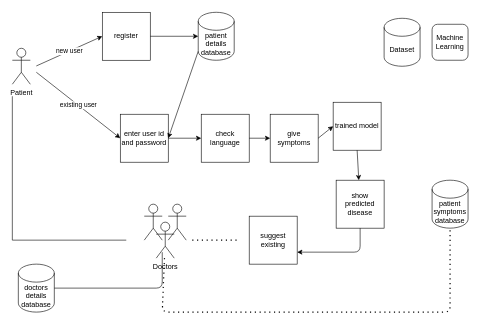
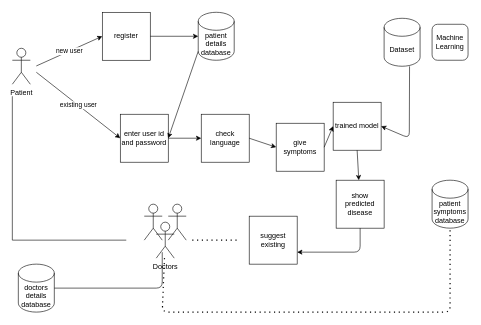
  <mxCell id="0" />
  <mxCell id="1" parent="0" />
  <mxCell id="2" value="Patient&lt;br&gt;" style="shape=umlActor;verticalLabelPosition=bottom;verticalAlign=top;html=1;outlineConnect=0;" vertex="1" parent="1"><mxGeometry x="20" y="80" width="30" height="60" as="geometry" /></mxCell>
  <mxCell id="3" value="" style="endArrow=classic;html=1;" edge="1" parent="1"><mxGeometry relative="1" as="geometry"><mxPoint x="60" y="109.5" as="sourcePoint" /><mxPoint x="170" y="60" as="targetPoint" /></mxGeometry></mxCell>
  <mxCell id="4" value="new user" style="edgeLabel;resizable=0;html=1;align=center;verticalAlign=middle;" connectable="0" vertex="1" parent="3"><mxGeometry relative="1" as="geometry" /></mxCell>
  <mxCell id="5" value="" style="endArrow=classic;html=1;" edge="1" parent="1"><mxGeometry relative="1" as="geometry"><mxPoint x="60" y="120" as="sourcePoint" /><mxPoint x="200" y="230" as="targetPoint" /></mxGeometry></mxCell>
  <mxCell id="6" value="existing user" style="edgeLabel;resizable=0;html=1;align=center;verticalAlign=middle;" connectable="0" vertex="1" parent="5"><mxGeometry relative="1" as="geometry" /></mxCell>
  <mxCell id="7" value="register" style="whiteSpace=wrap;html=1;aspect=fixed;" vertex="1" parent="1"><mxGeometry x="170" y="20" width="80" height="80" as="geometry" /></mxCell>
  <mxCell id="8" value="enter user id and password" style="whiteSpace=wrap;html=1;aspect=fixed;" vertex="1" parent="1"><mxGeometry x="200" y="190" width="80" height="80" as="geometry" /></mxCell>
  <mxCell id="9" value="patient details database" style="shape=cylinder3;whiteSpace=wrap;html=1;boundedLbl=1;backgroundOutline=1;size=15;" vertex="1" parent="1"><mxGeometry x="330" y="20" width="60" height="80" as="geometry" /></mxCell>
  <mxCell id="10" value="" style="endArrow=classic;html=1;entryX=0;entryY=0.5;entryDx=0;entryDy=0;entryPerimeter=0;" edge="1" parent="1" target="9"><mxGeometry width="50" height="50" relative="1" as="geometry"><mxPoint x="250" y="60" as="sourcePoint" /><mxPoint x="300" y="10" as="targetPoint" /></mxGeometry></mxCell>
  <mxCell id="11" value="" style="endArrow=classic;html=1;exitX=0;exitY=1;exitDx=0;exitDy=-15;exitPerimeter=0;entryX=1;entryY=0.5;entryDx=0;entryDy=0;" edge="1" parent="1" source="9" target="8"><mxGeometry width="50" height="50" relative="1" as="geometry"><mxPoint x="350" y="300" as="sourcePoint" /><mxPoint x="400" y="250" as="targetPoint" /></mxGeometry></mxCell>
  <mxCell id="12" value="check language" style="whiteSpace=wrap;html=1;aspect=fixed;" vertex="1" parent="1"><mxGeometry x="335" y="190" width="80" height="80" as="geometry" /></mxCell>
- <mxCell id="13" value="give symptoms" style="whiteSpace=wrap;html=1;aspect=fixed;" vertex="1" parent="1"><mxGeometry x="450" y="190" width="80" height="80" as="geometry" /></mxCell>
+ <mxCell id="13" value="give symptoms" style="whiteSpace=wrap;html=1;aspect=fixed;" vertex="1" parent="1"><mxGeometry x="460" y="205" width="80" height="80" as="geometry" /></mxCell>
  <mxCell id="14" value="trained model" style="whiteSpace=wrap;html=1;aspect=fixed;" vertex="1" parent="1"><mxGeometry x="555" y="170" width="80" height="80" as="geometry" /></mxCell>
  <mxCell id="15" value="show predicted disease" style="whiteSpace=wrap;html=1;aspect=fixed;" vertex="1" parent="1"><mxGeometry x="560" y="300" width="80" height="80" as="geometry" /></mxCell>
  <mxCell id="16" value="suggest existing" style="whiteSpace=wrap;html=1;aspect=fixed;" vertex="1" parent="1"><mxGeometry x="415" y="360" width="80" height="80" as="geometry" /></mxCell>
  <mxCell id="17" value="" style="shape=umlActor;verticalLabelPosition=bottom;verticalAlign=top;html=1;outlineConnect=0;" vertex="1" parent="1"><mxGeometry x="240" y="340" width="30" height="60" as="geometry" /></mxCell>
  <mxCell id="18" value="" style="shape=umlActor;verticalLabelPosition=bottom;verticalAlign=top;html=1;outlineConnect=0;" vertex="1" parent="1"><mxGeometry x="280" y="340" width="30" height="60" as="geometry" /></mxCell>
  <mxCell id="19" value="Doctors" style="shape=umlActor;verticalLabelPosition=bottom;verticalAlign=top;html=1;outlineConnect=0;" vertex="1" parent="1"><mxGeometry x="260" y="370" width="30" height="60" as="geometry" /></mxCell>
  <mxCell id="20" value="" style="endArrow=none;html=1;" edge="1" parent="1"><mxGeometry width="50" height="50" relative="1" as="geometry"><mxPoint x="210" y="400" as="sourcePoint" /><mxPoint x="20" y="400" as="targetPoint" /></mxGeometry></mxCell>
  <mxCell id="21" value="" style="endArrow=none;html=1;" edge="1" parent="1"><mxGeometry width="50" height="50" relative="1" as="geometry"><mxPoint x="20" y="160" as="sourcePoint" /><mxPoint x="20" y="400" as="targetPoint" /></mxGeometry></mxCell>
  <mxCell id="22" value="" style="endArrow=none;dashed=1;html=1;dashPattern=1 3;strokeWidth=2;" edge="1" parent="1"><mxGeometry width="50" height="50" relative="1" as="geometry"><mxPoint x="320" y="400" as="sourcePoint" /><mxPoint x="400" y="400" as="targetPoint" /></mxGeometry></mxCell>
  <mxCell id="23" value="" style="endArrow=classic;html=1;exitX=0.5;exitY=1;exitDx=0;exitDy=0;entryX=1;entryY=0.75;entryDx=0;entryDy=0;" edge="1" parent="1" source="15" target="16"><mxGeometry width="50" height="50" relative="1" as="geometry"><mxPoint x="350" y="450" as="sourcePoint" /><mxPoint x="400" y="400" as="targetPoint" /><Array as="points"><mxPoint x="600" y="420" /></Array></mxGeometry></mxCell>
  <mxCell id="24" value="" style="endArrow=classic;html=1;exitX=0.5;exitY=1;exitDx=0;exitDy=0;" edge="1" parent="1" source="14" target="15"><mxGeometry width="50" height="50" relative="1" as="geometry"><mxPoint x="350" y="450" as="sourcePoint" /><mxPoint x="400" y="400" as="targetPoint" /></mxGeometry></mxCell>
  <mxCell id="25" value="" style="endArrow=classic;html=1;entryX=0;entryY=0.5;entryDx=0;entryDy=0;" edge="1" parent="1" target="12"><mxGeometry width="50" height="50" relative="1" as="geometry"><mxPoint x="280" y="230" as="sourcePoint" /><mxPoint x="400" y="400" as="targetPoint" /></mxGeometry></mxCell>
  <mxCell id="26" value="" style="endArrow=classic;html=1;exitX=1;exitY=0.5;exitDx=0;exitDy=0;entryX=0;entryY=0.5;entryDx=0;entryDy=0;" edge="1" parent="1" source="12" target="13"><mxGeometry width="50" height="50" relative="1" as="geometry"><mxPoint x="350" y="450" as="sourcePoint" /><mxPoint x="400" y="400" as="targetPoint" /></mxGeometry></mxCell>
  <mxCell id="27" value="" style="endArrow=classic;html=1;exitX=1;exitY=0.5;exitDx=0;exitDy=0;entryX=0;entryY=0.5;entryDx=0;entryDy=0;" edge="1" parent="1" source="13" target="14"><mxGeometry width="50" height="50" relative="1" as="geometry"><mxPoint x="350" y="450" as="sourcePoint" /><mxPoint x="400" y="400" as="targetPoint" /></mxGeometry></mxCell>
  <mxCell id="28" value="patient symptoms database" style="shape=cylinder3;whiteSpace=wrap;html=1;boundedLbl=1;backgroundOutline=1;size=15;" vertex="1" parent="1"><mxGeometry x="720" y="300" width="60" height="80" as="geometry" /></mxCell>
  <mxCell id="29" value="" style="endArrow=none;dashed=1;html=1;dashPattern=1 3;strokeWidth=2;entryX=0.5;entryY=1;entryDx=0;entryDy=0;entryPerimeter=0;" edge="1" parent="1" source="19" target="28"><mxGeometry width="50" height="50" relative="1" as="geometry"><mxPoint x="390" y="530" as="sourcePoint" /><mxPoint x="400" y="390" as="targetPoint" /><Array as="points"><mxPoint x="270" y="520" /><mxPoint x="750" y="520" /></Array></mxGeometry></mxCell>
  <mxCell id="30" value="doctors details database" style="shape=cylinder3;whiteSpace=wrap;html=1;boundedLbl=1;backgroundOutline=1;size=15;" vertex="1" parent="1"><mxGeometry x="30" y="440" width="60" height="80" as="geometry" /></mxCell>
  <mxCell id="31" value="" style="endArrow=none;html=1;exitX=1;exitY=0.5;exitDx=0;exitDy=0;exitPerimeter=0;" edge="1" parent="1" source="30"><mxGeometry width="50" height="50" relative="1" as="geometry"><mxPoint x="350" y="420" as="sourcePoint" /><mxPoint x="270" y="420" as="targetPoint" /><Array as="points"><mxPoint x="270" y="480" /></Array></mxGeometry></mxCell>
  <mxCell id="32" value="Dataset" style="shape=cylinder3;whiteSpace=wrap;html=1;boundedLbl=1;backgroundOutline=1;size=15;" vertex="1" parent="1"><mxGeometry x="640" y="30" width="60" height="80" as="geometry" /></mxCell>
  <mxCell id="33" value="Machine Learning" style="whiteSpace=wrap;html=1;aspect=fixed;rounded=1;" vertex="1" parent="1"><mxGeometry x="720" y="40" width="60" height="60" as="geometry" /></mxCell>
+ <mxCell id="34" value="" style="endArrow=classic;html=1;exitX=0.707;exitY=1.002;exitDx=0;exitDy=0;exitPerimeter=0;entryX=1;entryY=0.5;entryDx=0;entryDy=0;" edge="1" parent="1" source="32" target="14"><mxGeometry width="50" height="50" relative="1" as="geometry"><mxPoint x="350" y="210" as="sourcePoint" /><mxPoint x="400" y="160" as="targetPoint" /><Array as="points"><mxPoint x="682" y="230" /></Array></mxGeometry></mxCell>
